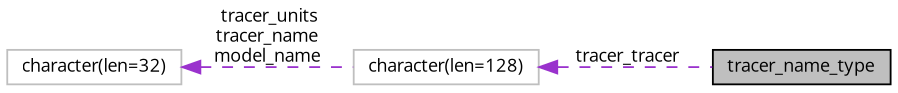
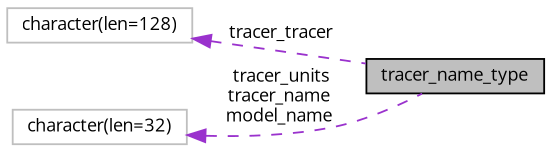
  digraph {
    fontname="Open Sans"
    rankdir=LR
    node [color=grey75 fillcolor=white fontname="Open Sans" fontsize=10 shape=record style=filled]
    edge [color=darkorchid3 dir=back fontname="Open Sans" fontsize=10 labelfontname=Helvetica labelfontsize=10 style=dashed]
    n1 [color=black fillcolor=grey75 fontcolor=black height=0.2 label=tracer_name_type width=0.4]
    n2 [height=0.2 label="character(len=128)" width=0.4]
    n3 [height=0.2 label="character(len=32)" width=0.4]
    n2 -> n1 [label=" tracer_tracer"]
-   n3 -> n2 [label=" tracer_units\ntracer_name\nmodel_name"]
+   n3 -> n1 [label=" tracer_units\ntracer_name\nmodel_name"]
  }
